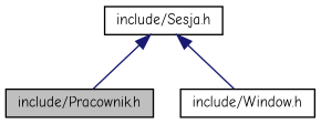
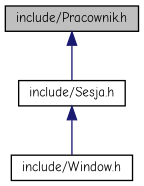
  digraph {
    fontname="Comic Neue"
    node [color=black fillcolor=white fontname="Comic Neue" fontsize=10 shape=record style=filled]
    edge [color=midnightblue dir=back fontname="Comic Neue" fontsize=10 labelfontname=Helvetica labelfontsize=10 style=solid]
    n1 [fillcolor=grey75 fontcolor=black height=0.2 label="include/Pracownik.h" width=0.4]
    n2 [height=0.2 label="include/Sesja.h" width=0.4]
    n3 [height=0.2 label="include/Window.h" width=0.4]
-   n2 -> n1
+   n1 -> n2
    n2 -> n3
  }
